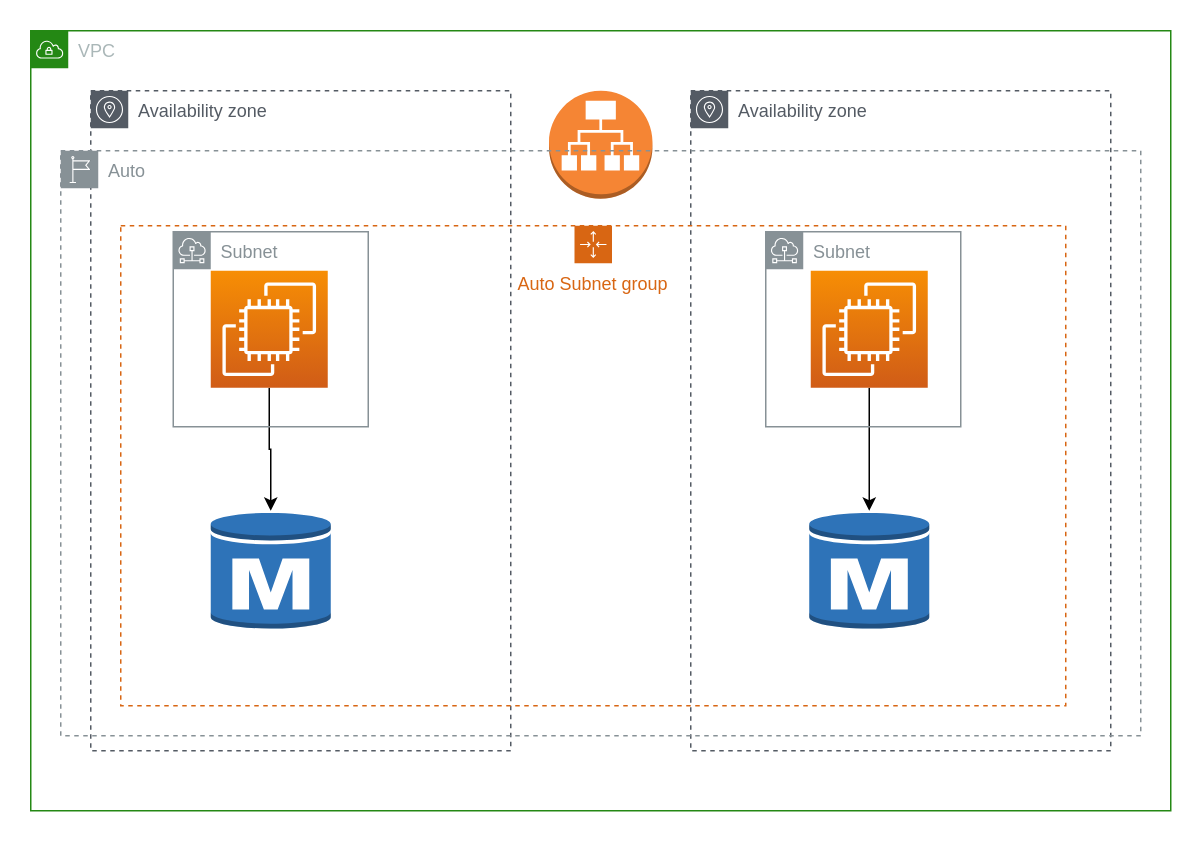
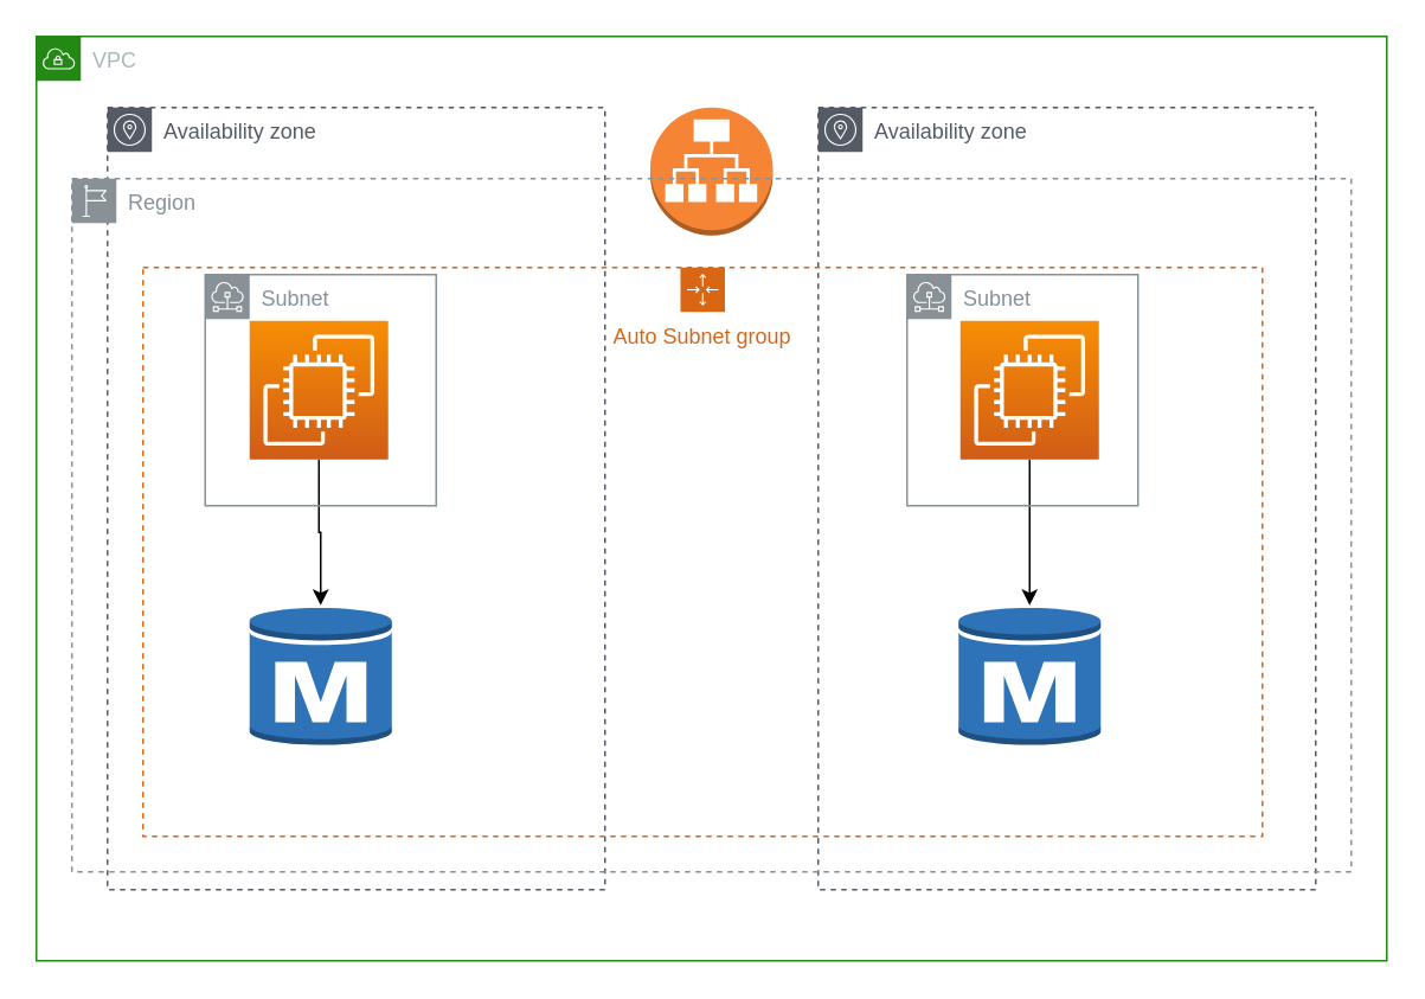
  <mxCell id="0" />
  <mxCell id="1" parent="0" />
  <mxCell id="2" value="VPC" style="points=[[0,0],[0.25,0],[0.5,0],[0.75,0],[1,0],[1,0.25],[1,0.5],[1,0.75],[1,1],[0.75,1],[0.5,1],[0.25,1],[0,1],[0,0.75],[0,0.5],[0,0.25]];outlineConnect=0;gradientColor=none;html=1;whiteSpace=wrap;fontSize=12;fontStyle=0;container=1;pointerEvents=0;collapsible=0;recursiveResize=0;shape=mxgraph.aws4.group;grIcon=mxgraph.aws4.group_vpc;strokeColor=#248814;fillColor=none;verticalAlign=top;align=left;spacingLeft=30;fontColor=#AAB7B8;dashed=0;" parent="1" vertex="1"><mxGeometry x="20" y="20" width="760" height="520" as="geometry" /></mxCell>
  <mxCell id="3" value="Availability zone" style="sketch=0;outlineConnect=0;gradientColor=none;html=1;whiteSpace=wrap;fontSize=12;fontStyle=0;shape=mxgraph.aws4.group;grIcon=mxgraph.aws4.group_availability_zone;strokeColor=#545B64;fillColor=none;verticalAlign=top;align=left;spacingLeft=30;fontColor=#545B64;dashed=1;" parent="2" vertex="1"><mxGeometry x="40" y="40" width="280" height="440" as="geometry" /></mxCell>
  <mxCell id="4" value="Availability zone" style="sketch=0;outlineConnect=0;gradientColor=none;html=1;whiteSpace=wrap;fontSize=12;fontStyle=0;shape=mxgraph.aws4.group;grIcon=mxgraph.aws4.group_availability_zone;strokeColor=#545B64;fillColor=none;verticalAlign=top;align=left;spacingLeft=30;fontColor=#545B64;dashed=1;" parent="2" vertex="1"><mxGeometry x="440" y="40" width="280" height="440" as="geometry" /></mxCell>
  <mxCell id="5" value="" style="outlineConnect=0;dashed=0;verticalLabelPosition=bottom;verticalAlign=top;align=center;html=1;shape=mxgraph.aws3.application_load_balancer;fillColor=#F58534;gradientColor=none;points=[[0,0.5,0,0,0],[0.145,0.145,0,0,0],[0.145,0.855,0,0,0],[0.5,0,0,0,0],[0.5,1,0,0,0],[0.855,0.145,0,0,0],[0.855,0.855,0,0,0],[1,0.5,0,0,0]];" vertex="1" parent="2"><mxGeometry x="345.5" y="40" width="69" height="72" as="geometry" /></mxCell>
- <mxCell id="6" value="Auto" style="sketch=0;outlineConnect=0;gradientColor=none;html=1;whiteSpace=wrap;fontSize=12;fontStyle=0;shape=mxgraph.aws4.group;grIcon=mxgraph.aws4.group_region;strokeColor=#879196;fillColor=none;verticalAlign=top;align=left;spacingLeft=30;fontColor=#879196;dashed=1;" parent="1" vertex="1"><mxGeometry x="40" y="100" width="720" height="390" as="geometry" /></mxCell>
+ <mxCell id="6" value="Region" style="sketch=0;outlineConnect=0;gradientColor=none;html=1;whiteSpace=wrap;fontSize=12;fontStyle=0;shape=mxgraph.aws4.group;grIcon=mxgraph.aws4.group_region;strokeColor=#879196;fillColor=none;verticalAlign=top;align=left;spacingLeft=30;fontColor=#879196;dashed=1;" parent="1" vertex="1"><mxGeometry x="40" y="100" width="720" height="390" as="geometry" /></mxCell>
  <mxCell id="7" value="" style="edgeStyle=orthogonalEdgeStyle;rounded=0;orthogonalLoop=1;jettySize=auto;html=1;" edge="1" parent="1" source="8" target="9"><mxGeometry relative="1" as="geometry" /></mxCell>
  <mxCell id="8" value="" style="sketch=0;points=[[0,0,0],[0.25,0,0],[0.5,0,0],[0.75,0,0],[1,0,0],[0,1,0],[0.25,1,0],[0.5,1,0],[0.75,1,0],[1,1,0],[0,0.25,0],[0,0.5,0],[0,0.75,0],[1,0.25,0],[1,0.5,0],[1,0.75,0]];outlineConnect=0;fontColor=#232F3E;gradientColor=#F78E04;gradientDirection=north;fillColor=#D05C17;strokeColor=#ffffff;dashed=0;verticalLabelPosition=bottom;verticalAlign=top;align=center;html=1;fontSize=12;fontStyle=0;aspect=fixed;shape=mxgraph.aws4.resourceIcon;resIcon=mxgraph.aws4.ec2;" parent="1" vertex="1"><mxGeometry x="140" y="180" width="78" height="78" as="geometry" /></mxCell>
  <mxCell id="9" value="" style="outlineConnect=0;dashed=0;verticalLabelPosition=bottom;verticalAlign=top;align=center;html=1;shape=mxgraph.aws3.rds_db_instance;fillColor=#2E73B8;gradientColor=none;" parent="1" vertex="1"><mxGeometry x="140" y="340" width="80" height="80" as="geometry" /></mxCell>
  <mxCell id="10" value="" style="edgeStyle=orthogonalEdgeStyle;rounded=0;orthogonalLoop=1;jettySize=auto;html=1;" edge="1" parent="1" source="11" target="12"><mxGeometry relative="1" as="geometry" /></mxCell>
  <mxCell id="11" value="" style="sketch=0;points=[[0,0,0],[0.25,0,0],[0.5,0,0],[0.75,0,0],[1,0,0],[0,1,0],[0.25,1,0],[0.5,1,0],[0.75,1,0],[1,1,0],[0,0.25,0],[0,0.5,0],[0,0.75,0],[1,0.25,0],[1,0.5,0],[1,0.75,0]];outlineConnect=0;fontColor=#232F3E;gradientColor=#F78E04;gradientDirection=north;fillColor=#D05C17;strokeColor=#ffffff;dashed=0;verticalLabelPosition=bottom;verticalAlign=top;align=center;html=1;fontSize=12;fontStyle=0;aspect=fixed;shape=mxgraph.aws4.resourceIcon;resIcon=mxgraph.aws4.ec2;" parent="1" vertex="1"><mxGeometry x="540" y="180" width="78" height="78" as="geometry" /></mxCell>
  <mxCell id="12" value="" style="outlineConnect=0;dashed=0;verticalLabelPosition=bottom;verticalAlign=top;align=center;html=1;shape=mxgraph.aws3.rds_db_instance;fillColor=#2E73B8;gradientColor=none;" parent="1" vertex="1"><mxGeometry x="539" y="340" width="80" height="80" as="geometry" /></mxCell>
  <mxCell id="13" value="Subnet" style="sketch=0;outlineConnect=0;gradientColor=none;html=1;whiteSpace=wrap;fontSize=12;fontStyle=0;shape=mxgraph.aws4.group;grIcon=mxgraph.aws4.group_subnet;strokeColor=#879196;fillColor=none;verticalAlign=top;align=left;spacingLeft=30;fontColor=#879196;dashed=0;" vertex="1" parent="1"><mxGeometry x="115" y="154" width="130" height="130" as="geometry" /></mxCell>
  <mxCell id="14" value="Subnet" style="sketch=0;outlineConnect=0;gradientColor=none;html=1;whiteSpace=wrap;fontSize=12;fontStyle=0;shape=mxgraph.aws4.group;grIcon=mxgraph.aws4.group_subnet;strokeColor=#879196;fillColor=none;verticalAlign=top;align=left;spacingLeft=30;fontColor=#879196;dashed=0;" vertex="1" parent="1"><mxGeometry x="510" y="154" width="130" height="130" as="geometry" /></mxCell>
  <mxCell id="15" value="Auto Subnet group" style="points=[[0,0],[0.25,0],[0.5,0],[0.75,0],[1,0],[1,0.25],[1,0.5],[1,0.75],[1,1],[0.75,1],[0.5,1],[0.25,1],[0,1],[0,0.75],[0,0.5],[0,0.25]];outlineConnect=0;gradientColor=none;html=1;whiteSpace=wrap;fontSize=12;fontStyle=0;container=1;pointerEvents=0;collapsible=0;recursiveResize=0;shape=mxgraph.aws4.groupCenter;grIcon=mxgraph.aws4.group_auto_scaling_group;grStroke=1;strokeColor=#D86613;fillColor=none;verticalAlign=top;align=center;fontColor=#D86613;dashed=1;spacingTop=25;" vertex="1" parent="1"><mxGeometry x="80" y="150" width="630" height="320" as="geometry" /></mxCell>
